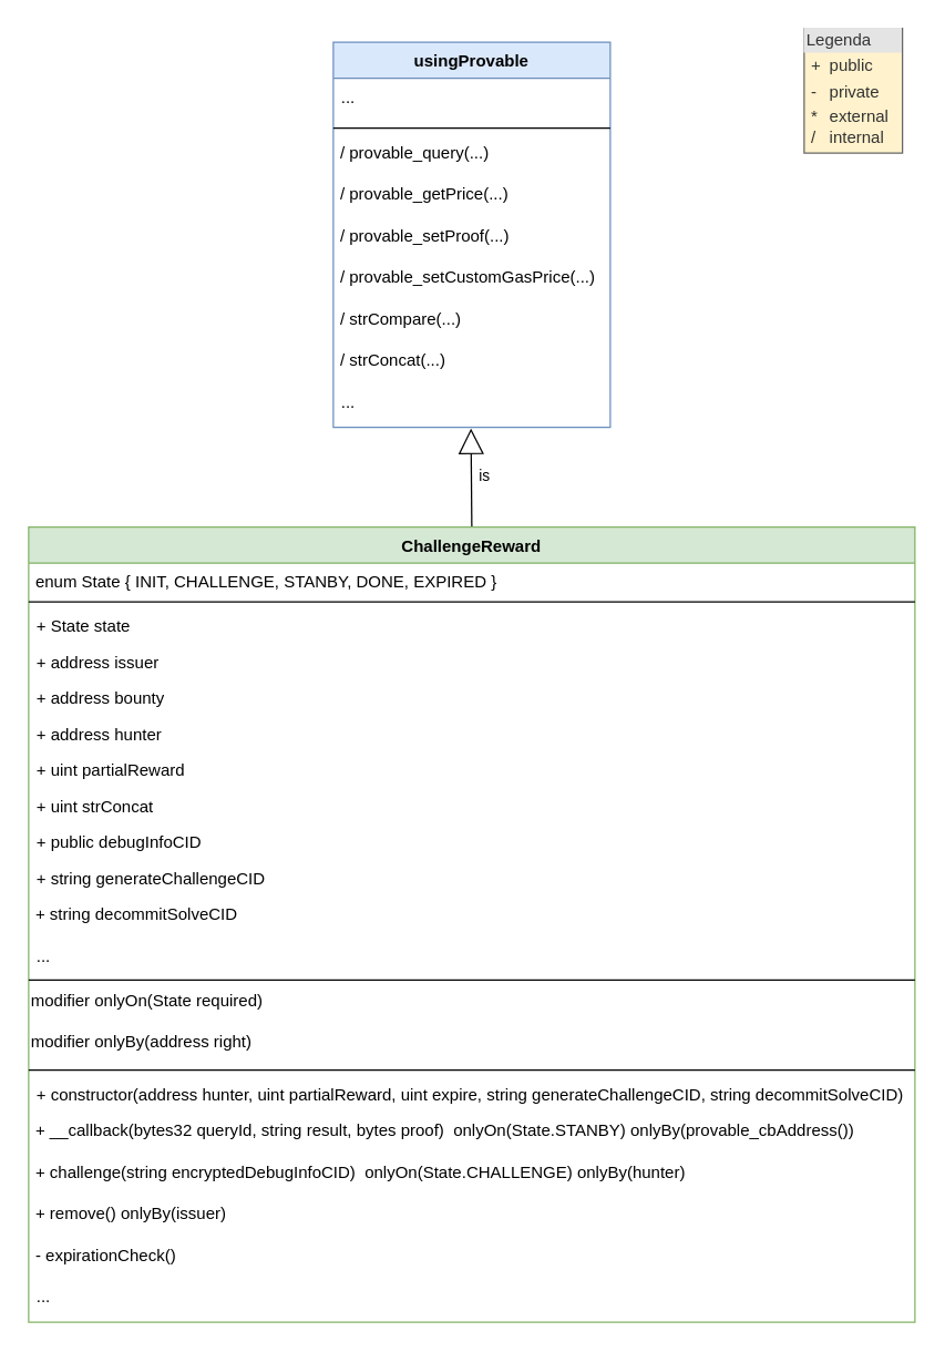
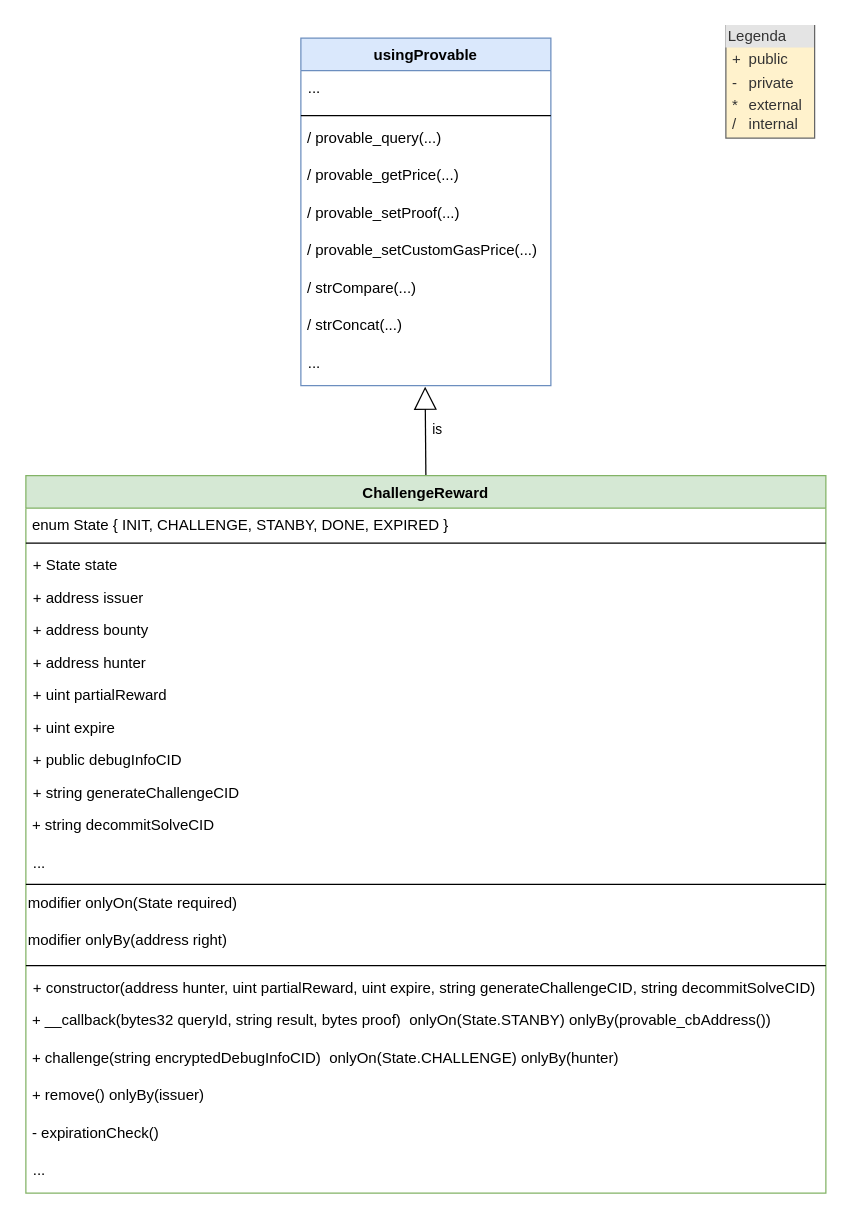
  <mxCell id="0" />
  <mxCell id="1" parent="0" />
  <mxCell id="2" value="is" style="endArrow=block;endSize=16;endFill=0;html=1;exitX=0.5;exitY=0;exitDx=0;exitDy=0;entryX=0.497;entryY=1.025;entryDx=0;entryDy=0;entryPerimeter=0;" parent="1" source="14" edge="1" target="13"><mxGeometry x="0.051" y="-9" width="160" relative="1" as="geometry"><mxPoint x="-40" y="740" as="sourcePoint" /><mxPoint x="340" y="320" as="targetPoint" /><mxPoint as="offset" /></mxGeometry></mxCell>
  <mxCell id="3" value="&lt;div style=&quot;box-sizing: border-box ; width: 100% ; background: #e4e4e4 ; padding: 2px&quot;&gt;Legenda&lt;/div&gt;&lt;table style=&quot;width: 100% ; font-size: 1em&quot; cellpadding=&quot;2&quot; cellspacing=&quot;0&quot;&gt;&lt;tbody&gt;&lt;tr&gt;&lt;td&gt;&amp;nbsp;+&lt;/td&gt;&lt;td&gt;public&lt;/td&gt;&lt;/tr&gt;&lt;tr&gt;&lt;td&gt;&amp;nbsp;-&lt;/td&gt;&lt;td&gt;private&lt;br&gt;&lt;/td&gt;&lt;/tr&gt;&lt;tr&gt;&lt;td&gt;&amp;nbsp;*&lt;br&gt;&amp;nbsp;/&lt;/td&gt;&lt;td&gt;external &lt;br&gt;internal&lt;br&gt;&lt;/td&gt;&lt;/tr&gt;&lt;/tbody&gt;&lt;/table&gt;" style="verticalAlign=top;align=left;overflow=fill;html=1;fillColor=#fff2cc;strokeColor=#666666;fontColor=#333333;" parent="1" vertex="1"><mxGeometry x="580" width="71" height="90" as="geometry" y="20" /></mxCell>
  <mxCell id="4" value="usingProvable" style="swimlane;fontStyle=1;align=center;verticalAlign=top;childLayout=stackLayout;horizontal=1;startSize=26;horizontalStack=0;resizeParent=1;resizeParentMax=0;resizeLast=0;collapsible=1;marginBottom=0;fillColor=#dae8fc;strokeColor=#6c8ebf;" parent="1" vertex="1"><mxGeometry x="240" y="30" width="200" height="278" as="geometry" /></mxCell>
  <mxCell id="5" value="..." style="text;align=left;verticalAlign=top;spacingLeft=4;spacingRight=4;overflow=hidden;rotatable=0;points=[[0,0.5],[1,0.5]];portConstraint=eastwest;" parent="4" vertex="1"><mxGeometry y="26" width="200" height="32" as="geometry" /></mxCell>
  <mxCell id="6" value="" style="line;strokeWidth=1;fillColor=none;align=left;verticalAlign=middle;spacingTop=-1;spacingLeft=3;spacingRight=3;rotatable=0;labelPosition=right;points=[];portConstraint=eastwest;" parent="4" vertex="1"><mxGeometry y="58" width="200" height="8" as="geometry" /></mxCell>
  <mxCell id="7" value="&amp;nbsp;/&amp;nbsp;provable_query(...)" style="text;html=1;" parent="4" vertex="1"><mxGeometry y="66" width="200" height="30" as="geometry" /></mxCell>
  <mxCell id="8" value="&amp;nbsp;/ provable_getPrice(...)&lt;br&gt;" style="text;html=1;" parent="4" vertex="1"><mxGeometry y="96" width="200" height="30" as="geometry" /></mxCell>
  <mxCell id="9" value="&amp;nbsp;/ provable_setProof(...)" style="text;html=1;" parent="4" vertex="1"><mxGeometry y="126" width="200" height="30" as="geometry" /></mxCell>
  <mxCell id="10" value="&amp;nbsp;/ provable_setCustomGasPrice(...)" style="text;html=1;" parent="4" vertex="1"><mxGeometry y="156" width="200" height="30" as="geometry" /></mxCell>
  <mxCell id="11" value="&amp;nbsp;/ strCompare(...)" style="text;whiteSpace=wrap;html=1;" vertex="1" parent="4"><mxGeometry y="186" width="200" height="30" as="geometry" /></mxCell>
  <mxCell id="12" value="&amp;nbsp;/ strConcat(...)" style="text;whiteSpace=wrap;html=1;" vertex="1" parent="4"><mxGeometry y="216" width="200" height="30" as="geometry" /></mxCell>
  <mxCell id="13" value="..." style="text;strokeColor=none;fillColor=none;align=left;verticalAlign=top;spacingLeft=4;spacingRight=4;overflow=hidden;rotatable=0;points=[[0,0.5],[1,0.5]];portConstraint=eastwest;" parent="4" vertex="1"><mxGeometry y="246" width="200" height="32" as="geometry" /></mxCell>
  <mxCell id="14" value="ChallengeReward" style="swimlane;fontStyle=1;align=center;verticalAlign=top;childLayout=stackLayout;horizontal=1;startSize=26;horizontalStack=0;resizeParent=1;resizeParentMax=0;resizeLast=0;collapsible=1;marginBottom=0;fillColor=#d5e8d4;strokeColor=#82b366;" parent="1" vertex="1"><mxGeometry y="380" width="640" height="574" as="geometry" x="20" /></mxCell>
  <mxCell id="15" value="&amp;nbsp;enum State { INIT, CHALLENGE, STANBY, DONE, EXPIRED }" style="text;html=1;" parent="14" vertex="1"><mxGeometry y="26" width="640" height="24" as="geometry" /></mxCell>
  <mxCell id="16" value="" style="line;strokeWidth=1;fillColor=none;align=left;verticalAlign=middle;spacingTop=-1;spacingLeft=3;spacingRight=3;rotatable=0;labelPosition=right;points=[];portConstraint=eastwest;" parent="14" vertex="1"><mxGeometry y="50" width="640" height="8" as="geometry" /></mxCell>
  <mxCell id="17" value="+ State state" style="text;strokeColor=none;fillColor=none;align=left;verticalAlign=top;spacingLeft=4;spacingRight=4;overflow=hidden;rotatable=0;points=[[0,0.5],[1,0.5]];portConstraint=eastwest;" parent="14" vertex="1"><mxGeometry y="58" width="640" height="26" as="geometry" /></mxCell>
  <mxCell id="18" value="+ address issuer" style="text;strokeColor=none;fillColor=none;align=left;verticalAlign=top;spacingLeft=4;spacingRight=4;overflow=hidden;rotatable=0;points=[[0,0.5],[1,0.5]];portConstraint=eastwest;" parent="14" vertex="1"><mxGeometry y="84" width="640" height="26" as="geometry" /></mxCell>
  <mxCell id="19" value="+ address bounty" style="text;strokeColor=none;fillColor=none;align=left;verticalAlign=top;spacingLeft=4;spacingRight=4;overflow=hidden;rotatable=0;points=[[0,0.5],[1,0.5]];portConstraint=eastwest;" vertex="1" parent="14"><mxGeometry y="110" width="640" height="26" as="geometry" /></mxCell>
  <mxCell id="20" value="+ address hunter" style="text;strokeColor=none;fillColor=none;align=left;verticalAlign=top;spacingLeft=4;spacingRight=4;overflow=hidden;rotatable=0;points=[[0,0.5],[1,0.5]];portConstraint=eastwest;" parent="14" vertex="1"><mxGeometry y="136" width="640" height="26" as="geometry" /></mxCell>
  <mxCell id="21" value="+ uint partialReward" style="text;strokeColor=none;fillColor=none;align=left;verticalAlign=top;spacingLeft=4;spacingRight=4;overflow=hidden;rotatable=0;points=[[0,0.5],[1,0.5]];portConstraint=eastwest;" parent="14" vertex="1"><mxGeometry y="162" width="640" height="26" as="geometry" /></mxCell>
- <mxCell id="22" value="+ uint strConcat" style="text;strokeColor=none;fillColor=none;align=left;verticalAlign=top;spacingLeft=4;spacingRight=4;overflow=hidden;rotatable=0;points=[[0,0.5],[1,0.5]];portConstraint=eastwest;" parent="14" vertex="1"><mxGeometry y="188" width="640" height="26" as="geometry" /></mxCell>
+ <mxCell id="22" value="+ uint expire" style="text;strokeColor=none;fillColor=none;align=left;verticalAlign=top;spacingLeft=4;spacingRight=4;overflow=hidden;rotatable=0;points=[[0,0.5],[1,0.5]];portConstraint=eastwest;" parent="14" vertex="1"><mxGeometry y="188" width="640" height="26" as="geometry" /></mxCell>
  <mxCell id="23" value="+ public debugInfoCID" style="text;strokeColor=none;fillColor=none;align=left;verticalAlign=top;spacingLeft=4;spacingRight=4;overflow=hidden;rotatable=0;points=[[0,0.5],[1,0.5]];portConstraint=eastwest;" parent="14" vertex="1"><mxGeometry y="214" width="640" height="26" as="geometry" /></mxCell>
  <mxCell id="24" value="+ string generateChallengeCID" style="text;strokeColor=none;fillColor=none;align=left;verticalAlign=top;spacingLeft=4;spacingRight=4;overflow=hidden;rotatable=0;points=[[0,0.5],[1,0.5]];portConstraint=eastwest;" parent="14" vertex="1"><mxGeometry y="240" width="640" height="26" as="geometry" /></mxCell>
  <mxCell id="25" value="&amp;nbsp;+ string decommitSolveCID" style="text;html=1;" vertex="1" parent="14"><mxGeometry y="266" width="640" height="30" as="geometry" /></mxCell>
  <mxCell id="26" value="..." style="text;strokeColor=none;fillColor=none;align=left;verticalAlign=top;spacingLeft=4;spacingRight=4;overflow=hidden;rotatable=0;points=[[0,0.5],[1,0.5]];portConstraint=eastwest;" parent="14" vertex="1"><mxGeometry y="296" width="640" height="30" as="geometry" /></mxCell>
  <mxCell id="27" value="" style="line;strokeWidth=1;fillColor=none;align=left;verticalAlign=middle;spacingTop=-1;spacingLeft=3;spacingRight=3;rotatable=0;labelPosition=right;points=[];portConstraint=eastwest;" parent="14" vertex="1"><mxGeometry y="326" width="640" height="2" as="geometry" /></mxCell>
  <mxCell id="28" value="modifier onlyOn(State required)" style="text;html=1;" parent="14" vertex="1"><mxGeometry y="328" width="640" height="30" as="geometry" /></mxCell>
  <mxCell id="29" value="modifier onlyBy(address right)" style="text;html=1;" parent="14" vertex="1"><mxGeometry y="358" width="640" height="30" as="geometry" /></mxCell>
  <mxCell id="30" value="" style="line;strokeWidth=1;fillColor=none;align=left;verticalAlign=middle;spacingTop=-1;spacingLeft=3;spacingRight=3;rotatable=0;labelPosition=right;points=[];portConstraint=eastwest;" parent="14" vertex="1"><mxGeometry y="388" width="640" height="8" as="geometry" /></mxCell>
  <mxCell id="31" value="+ constructor(address hunter, uint partialReward, uint expire, string generateChallengeCID, string decommitSolveCID)" style="text;strokeColor=none;fillColor=none;align=left;verticalAlign=top;spacingLeft=4;spacingRight=4;overflow=hidden;rotatable=0;points=[[0,0.5],[1,0.5]];portConstraint=eastwest;" parent="14" vertex="1"><mxGeometry y="396" width="640" height="26" as="geometry" /></mxCell>
  <mxCell id="32" value="&amp;nbsp;+ __callback(bytes32 queryId, string result, bytes proof)&amp;nbsp;&amp;nbsp;onlyOn(State.STANBY) onlyBy(provable_cbAddress())" style="text;html=1;" parent="14" vertex="1"><mxGeometry y="422" width="640" height="30" as="geometry" /></mxCell>
  <mxCell id="33" value="&amp;nbsp;+ challenge(string encryptedDebugInfoCID)&amp;nbsp; onlyOn(State.CHALLENGE) onlyBy(hunter)" style="text;html=1;" parent="14" vertex="1"><mxGeometry y="452" width="640" height="30" as="geometry" /></mxCell>
  <mxCell id="34" value="&amp;nbsp;+ remove() onlyBy(issuer)" style="text;html=1;" parent="14" vertex="1"><mxGeometry y="482" width="640" height="30" as="geometry" /></mxCell>
  <mxCell id="35" value="&amp;nbsp;- expirationCheck()&lt;br&gt;" style="text;whiteSpace=wrap;html=1;" vertex="1" parent="14"><mxGeometry y="512" width="640" height="30" as="geometry" /></mxCell>
  <mxCell id="36" value="..." style="text;strokeColor=none;fillColor=none;align=left;verticalAlign=top;spacingLeft=4;spacingRight=4;overflow=hidden;rotatable=0;points=[[0,0.5],[1,0.5]];portConstraint=eastwest;" parent="14" vertex="1"><mxGeometry y="542" width="640" height="32" as="geometry" /></mxCell>
